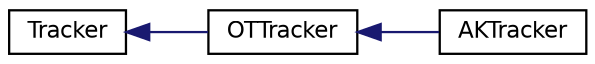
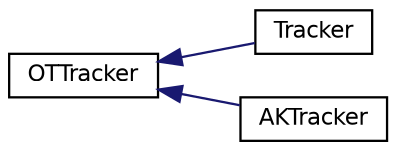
  digraph {
    rankdir=LR
    node [color=black fillcolor=white fontname=Helvetica fontsize=10 shape=record style=filled]
    edge [color=midnightblue dir=back fontname=Helvetica fontsize=10 labelfontname=Helvetica labelfontsize=10 style=solid]
    n1 [height=0.2 label=Tracker width=0.4]
    n2 [height=0.2 label=OTTracker width=0.4]
    n3 [height=0.2 label=AKTracker width=0.4]
-   n1 -> n2
+   n2 -> n1
    n2 -> n3
  }
